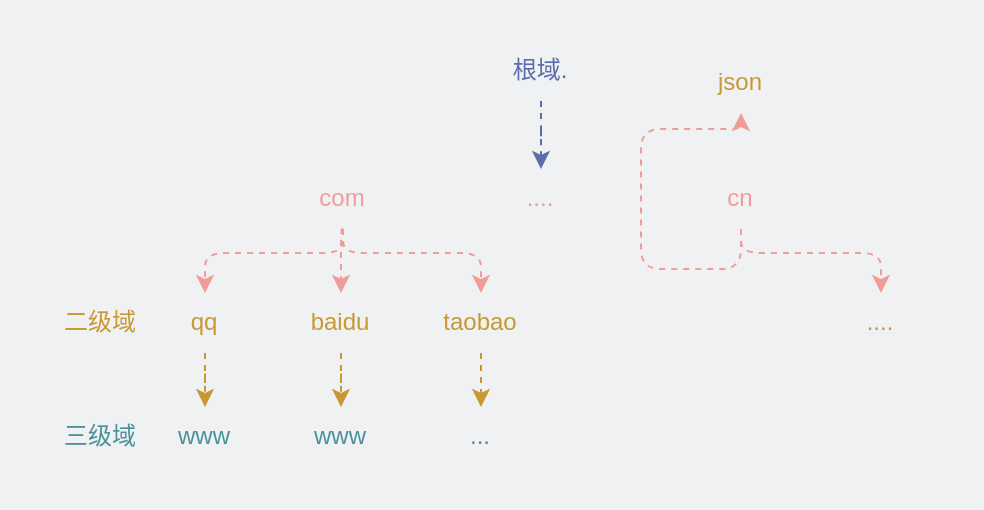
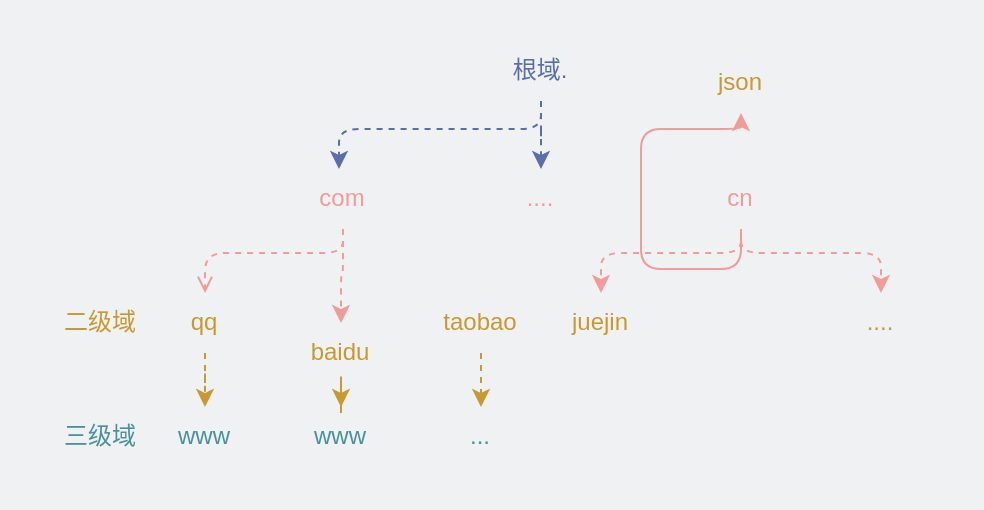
  <mxCell id="0" />
  <mxCell id="1" parent="0" />
+ <mxCell id="2" style="edgeStyle=orthogonalEdgeStyle;rounded=1;orthogonalLoop=1;jettySize=auto;html=1;exitX=0.5;exitY=1;exitDx=0;exitDy=0;dashed=1;strokeColor=#5A6EAB;fontColor=#5A6EAB;" edge="1" parent="1" source="4" target="8"><mxGeometry relative="1" as="geometry"><Array as="points"><mxPoint x="270" y="50" /><mxPoint x="270" y="64" /><mxPoint x="169" y="64" /></Array></mxGeometry></mxCell>
  <mxCell id="3" style="edgeStyle=orthogonalEdgeStyle;rounded=1;orthogonalLoop=1;jettySize=auto;html=1;exitX=0.5;exitY=1;exitDx=0;exitDy=0;dashed=1;strokeColor=#5A6EAB;strokeWidth=1;fontColor=#F19C99;" edge="1" parent="1" source="4" target="13"><mxGeometry relative="1" as="geometry" /></mxCell>
  <mxCell id="4" value="&lt;font color=&quot;#5a6eab&quot;&gt;根域.&lt;/font&gt;" style="text;html=1;strokeColor=none;fillColor=none;align=center;verticalAlign=middle;whiteSpace=wrap;rounded=0;" vertex="1" parent="1"><mxGeometry x="240" y="20" width="60" height="30" as="geometry" /></mxCell>
- <mxCell id="5" style="edgeStyle=orthogonalEdgeStyle;rounded=1;orthogonalLoop=1;jettySize=auto;html=1;exitX=0.5;exitY=1;exitDx=0;exitDy=0;fontColor=#5A6EAB;strokeColor=#F19C99;dashed=1;" edge="1" parent="1" source="8" target="15"><mxGeometry relative="1" as="geometry"><Array as="points"><mxPoint x="171" y="126" /><mxPoint x="102" y="126" /></Array></mxGeometry></mxCell>
+ <mxCell id="5" style="edgeStyle=orthogonalEdgeStyle;rounded=1;orthogonalLoop=1;jettySize=auto;html=1;exitX=0.5;exitY=1;exitDx=0;exitDy=0;fontColor=#5A6EAB;strokeColor=#F19C99;dashed=1;endArrow=open;" edge="1" parent="1" source="8" target="15"><mxGeometry relative="1" as="geometry"><Array as="points"><mxPoint x="171" y="126" /><mxPoint x="102" y="126" /></Array></mxGeometry></mxCell>
  <mxCell id="6" style="edgeStyle=orthogonalEdgeStyle;rounded=1;orthogonalLoop=1;jettySize=auto;html=1;exitX=0.5;exitY=1;exitDx=0;exitDy=0;entryX=0.5;entryY=0;entryDx=0;entryDy=0;dashed=1;strokeColor=#F19C99;fontColor=#5A6EAB;" edge="1" parent="1" source="8" target="19"><mxGeometry relative="1" as="geometry" /></mxCell>
- <mxCell id="7" style="edgeStyle=orthogonalEdgeStyle;rounded=1;orthogonalLoop=1;jettySize=auto;html=1;exitX=0.5;exitY=1;exitDx=0;exitDy=0;dashed=1;strokeColor=#F19C99;fontColor=#5A6EAB;" edge="1" parent="1" source="8" target="17"><mxGeometry relative="1" as="geometry"><Array as="points"><mxPoint x="171" y="126" /><mxPoint x="240" y="126" /></Array></mxGeometry></mxCell>
  <mxCell id="8" value="com" style="text;html=1;strokeColor=none;fillColor=none;align=center;verticalAlign=middle;whiteSpace=wrap;rounded=0;fontColor=#F19C99;" vertex="1" parent="1"><mxGeometry x="141" y="84" width="60" height="30" as="geometry" /></mxCell>
- <mxCell id="10" style="edgeStyle=orthogonalEdgeStyle;rounded=1;orthogonalLoop=1;jettySize=auto;html=1;exitX=0.5;exitY=1;exitDx=0;exitDy=0;dashed=1;strokeColor=#F19C99;fontColor=#5A6EAB;" edge="1" parent="1" source="12" target="21"><mxGeometry relative="1" as="geometry" /></mxCell>
+ <mxCell id="9" style="edgeStyle=orthogonalEdgeStyle;rounded=1;orthogonalLoop=1;jettySize=auto;html=1;exitX=0.5;exitY=1;exitDx=0;exitDy=0;dashed=1;strokeColor=#F19C99;fontColor=#5A6EAB;" edge="1" parent="1" source="12" target="20"><mxGeometry relative="1" as="geometry"><Array as="points"><mxPoint x="370" y="126" /><mxPoint x="300" y="126" /></Array></mxGeometry></mxCell>
+ <mxCell id="10" style="edgeStyle=orthogonalEdgeStyle;rounded=1;orthogonalLoop=1;jettySize=auto;html=1;exitX=0.5;exitY=1;exitDx=0;exitDy=0;dashed=0;strokeColor=#F19C99;fontColor=#5A6EAB;" edge="1" parent="1" source="12" target="21"><mxGeometry relative="1" as="geometry" /></mxCell>
  <mxCell id="11" style="edgeStyle=orthogonalEdgeStyle;rounded=1;orthogonalLoop=1;jettySize=auto;html=1;exitX=0.5;exitY=1;exitDx=0;exitDy=0;entryX=0.5;entryY=0;entryDx=0;entryDy=0;dashed=1;strokeColor=#F19C99;fontColor=#5A6EAB;" edge="1" parent="1" source="12" target="22"><mxGeometry relative="1" as="geometry"><Array as="points"><mxPoint x="370" y="126" /><mxPoint x="440" y="126" /></Array></mxGeometry></mxCell>
  <mxCell id="12" value="cn" style="text;html=1;strokeColor=none;fillColor=none;align=center;verticalAlign=middle;whiteSpace=wrap;rounded=0;fontColor=#F19C99;" vertex="1" parent="1"><mxGeometry x="340" y="84" width="60" height="30" as="geometry" /></mxCell>
  <mxCell id="13" value="...." style="text;html=1;strokeColor=none;fillColor=none;align=center;verticalAlign=middle;whiteSpace=wrap;rounded=0;fontColor=#F19C99;" vertex="1" parent="1"><mxGeometry x="240" y="84" width="60" height="30" as="geometry" /></mxCell>
  <mxCell id="14" style="edgeStyle=orthogonalEdgeStyle;rounded=1;orthogonalLoop=1;jettySize=auto;html=1;exitX=0.5;exitY=1;exitDx=0;exitDy=0;dashed=1;strokeColor=#C89932;fontColor=#C89932;" edge="1" parent="1" source="15" target="23"><mxGeometry relative="1" as="geometry" /></mxCell>
  <mxCell id="15" value="qq" style="text;html=1;strokeColor=none;fillColor=none;align=center;verticalAlign=middle;whiteSpace=wrap;rounded=0;fontColor=#C89932;" vertex="1" parent="1"><mxGeometry x="72" y="146" width="60" height="30" as="geometry" /></mxCell>
  <mxCell id="16" style="edgeStyle=orthogonalEdgeStyle;rounded=1;orthogonalLoop=1;jettySize=auto;html=1;exitX=0.5;exitY=1;exitDx=0;exitDy=0;entryX=0.5;entryY=0;entryDx=0;entryDy=0;dashed=1;strokeColor=#C89932;fontColor=#C89932;" edge="1" parent="1" source="17" target="25"><mxGeometry relative="1" as="geometry" /></mxCell>
  <mxCell id="17" value="taobao" style="text;html=1;strokeColor=none;fillColor=none;align=center;verticalAlign=middle;whiteSpace=wrap;rounded=0;fontColor=#C89932;" vertex="1" parent="1"><mxGeometry x="210" y="146" width="60" height="30" as="geometry" /></mxCell>
  <mxCell id="18" style="edgeStyle=orthogonalEdgeStyle;rounded=1;orthogonalLoop=1;jettySize=auto;html=1;exitX=0.5;exitY=1;exitDx=0;exitDy=0;dashed=1;strokeColor=#C89932;fontColor=#C89932;" edge="1" parent="1" source="19" target="24"><mxGeometry relative="1" as="geometry" /></mxCell>
- <mxCell id="19" value="baidu" style="text;html=1;strokeColor=none;fillColor=none;align=center;verticalAlign=middle;whiteSpace=wrap;rounded=0;fontColor=#C89932;" vertex="1" parent="1"><mxGeometry x="140" y="146" width="60" height="30" as="geometry" /></mxCell>
+ <mxCell id="19" value="baidu" style="text;html=1;strokeColor=none;fillColor=none;align=center;verticalAlign=middle;whiteSpace=wrap;rounded=0;fontColor=#C89932;" vertex="1" parent="1"><mxGeometry x="140" y="161" width="60" height="30" as="geometry" /></mxCell>
+ <mxCell id="20" value="juejin" style="text;html=1;strokeColor=none;fillColor=none;align=center;verticalAlign=middle;whiteSpace=wrap;rounded=0;fontColor=#C89932;" vertex="1" parent="1"><mxGeometry x="270" y="146" width="60" height="30" as="geometry" /></mxCell>
  <mxCell id="21" value="json" style="text;html=1;strokeColor=none;fillColor=none;align=center;verticalAlign=middle;whiteSpace=wrap;rounded=0;fontColor=#C89932;" vertex="1" parent="1"><mxGeometry x="340" y="26" width="60" height="30" as="geometry" /></mxCell>
  <mxCell id="22" value="...." style="text;html=1;strokeColor=none;fillColor=none;align=center;verticalAlign=middle;whiteSpace=wrap;rounded=0;fontColor=#C89932;" vertex="1" parent="1"><mxGeometry x="410" y="146" width="60" height="30" as="geometry" /></mxCell>
  <mxCell id="23" value="www" style="text;html=1;strokeColor=none;fillColor=none;align=center;verticalAlign=middle;whiteSpace=wrap;rounded=0;fontColor=#4A919B;" vertex="1" parent="1"><mxGeometry x="72" y="203" width="60" height="30" as="geometry" /></mxCell>
  <mxCell id="24" value="www" style="text;html=1;strokeColor=none;fillColor=none;align=center;verticalAlign=middle;whiteSpace=wrap;rounded=0;fontColor=#4A919B;" vertex="1" parent="1"><mxGeometry x="140" y="203" width="60" height="30" as="geometry" /></mxCell>
  <mxCell id="25" value="..." style="text;html=1;strokeColor=none;fillColor=none;align=center;verticalAlign=middle;whiteSpace=wrap;rounded=0;fontColor=#4A919B;" vertex="1" parent="1"><mxGeometry x="210" y="203" width="60" height="30" as="geometry" /></mxCell>
  <mxCell id="26" value="&lt;font color=&quot;#c89932&quot;&gt;二级域&lt;/font&gt;" style="text;html=1;strokeColor=none;fillColor=none;align=center;verticalAlign=middle;whiteSpace=wrap;rounded=0;" vertex="1" parent="1"><mxGeometry x="20" y="146" width="60" height="30" as="geometry" /></mxCell>
  <mxCell id="27" value="&lt;font color=&quot;#4a919b&quot;&gt;三级域&lt;/font&gt;" style="text;html=1;strokeColor=none;fillColor=none;align=center;verticalAlign=middle;whiteSpace=wrap;rounded=0;" vertex="1" parent="1"><mxGeometry x="20" y="203" width="60" height="30" as="geometry" /></mxCell>
